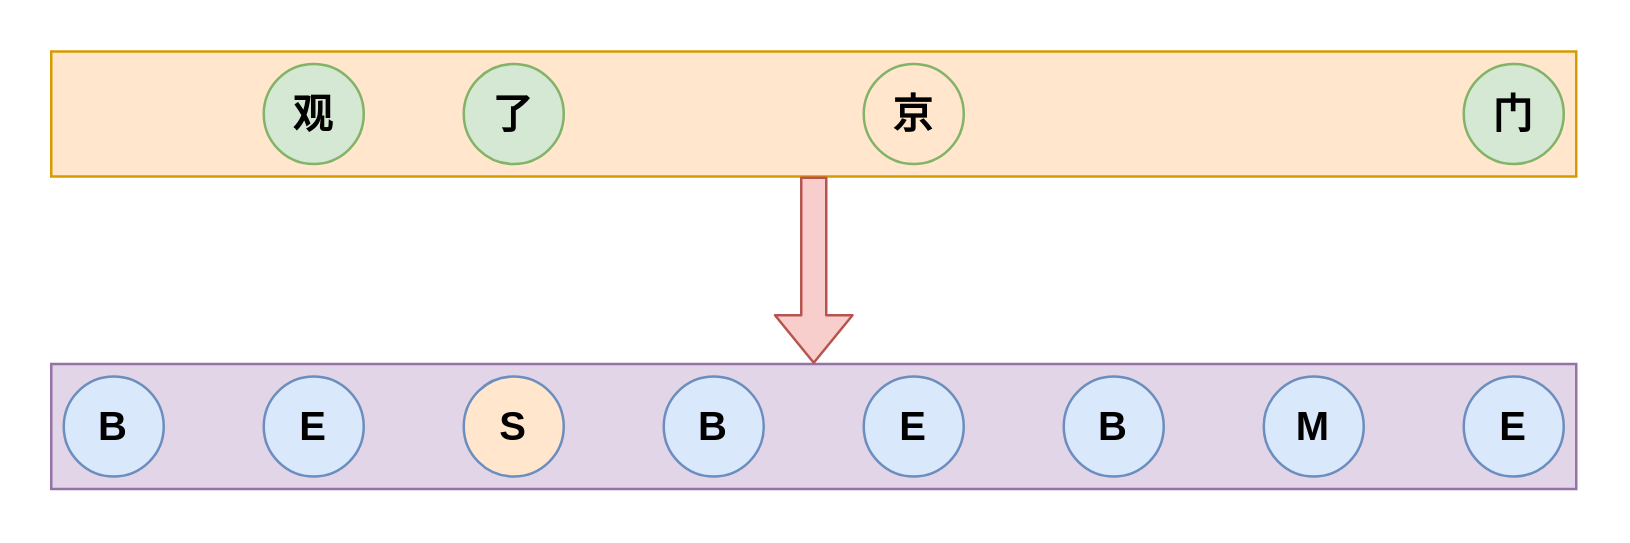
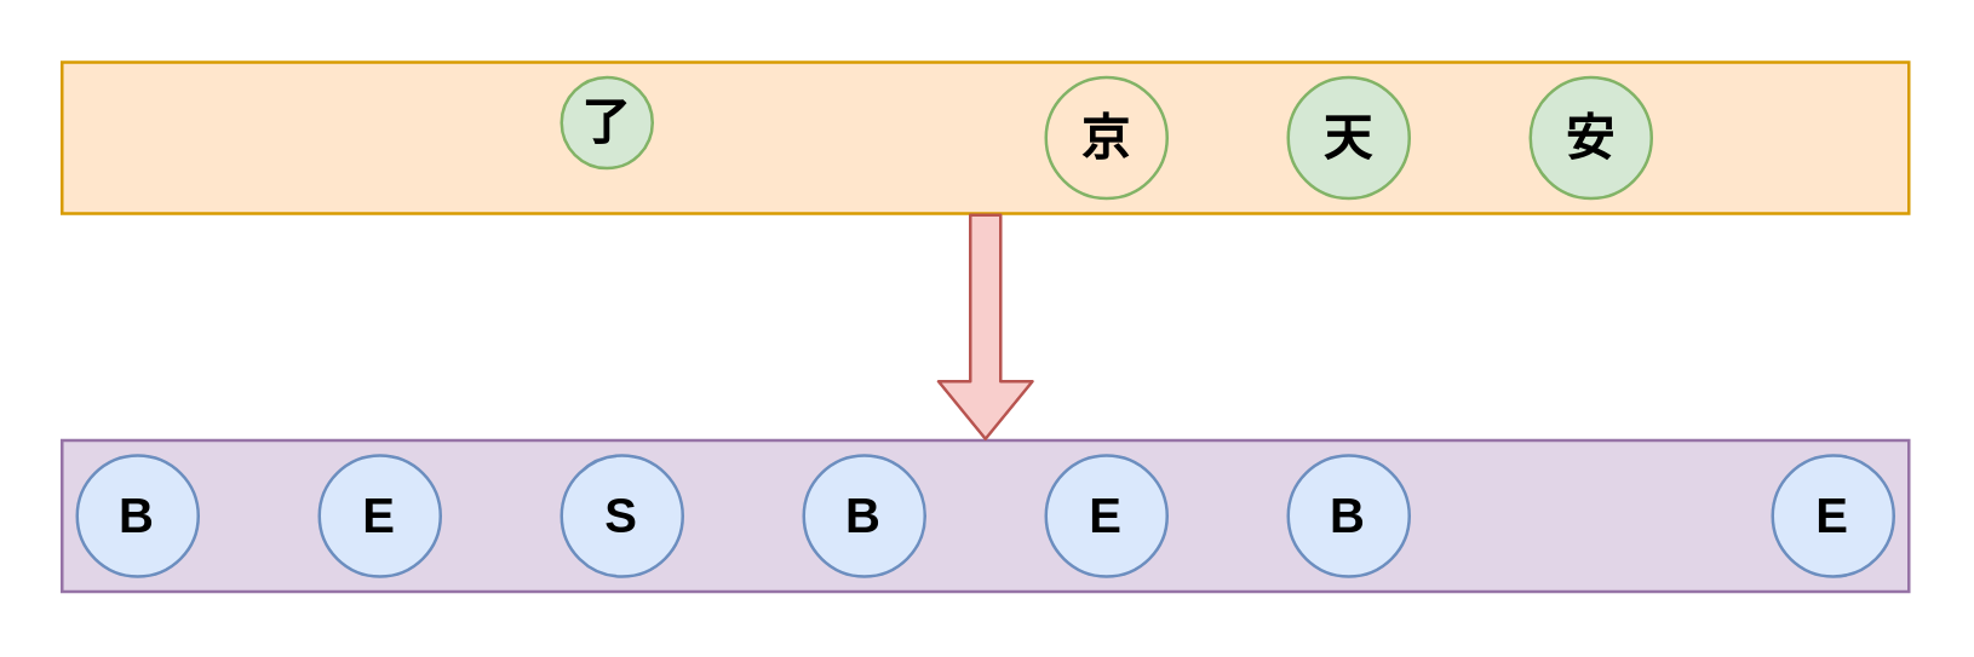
  <mxCell id="0" />
  <mxCell id="1" parent="0" />
  <mxCell id="2" value="" style="rounded=0;whiteSpace=wrap;html=1;fontSize=16;fillColor=#ffe6cc;strokeColor=#d79b00;" vertex="1" parent="1"><mxGeometry x="20" y="20" width="610" height="50" as="geometry" /></mxCell>
- <mxCell id="3" value="&lt;b style=&quot;font-size: 16px&quot;&gt;观&lt;/b&gt;" style="ellipse;whiteSpace=wrap;html=1;aspect=fixed;fontSize=16;fillColor=#d5e8d4;strokeColor=#82b366;" vertex="1" parent="1"><mxGeometry x="105" y="25" width="40" height="40" as="geometry" /></mxCell>
- <mxCell id="4" value="&lt;b&gt;了&lt;/b&gt;" style="ellipse;whiteSpace=wrap;html=1;aspect=fixed;fontSize=16;fillColor=#d5e8d4;strokeColor=#82b366;" vertex="1" parent="1"><mxGeometry x="185" y="25" width="40" height="40" as="geometry" /></mxCell>
+ <mxCell id="4" value="&lt;b&gt;了&lt;/b&gt;" style="ellipse;whiteSpace=wrap;html=1;aspect=fixed;fontSize=16;fillColor=#d5e8d4;strokeColor=#82b366;" vertex="1" parent="1"><mxGeometry x="185" y="25" width="30" height="30" as="geometry" /></mxCell>
  <mxCell id="5" value="&lt;b&gt;京&lt;/b&gt;" style="ellipse;whiteSpace=wrap;html=1;aspect=fixed;fontSize=16;fillColor=#ffe6cc;strokeColor=#82b366;" vertex="1" parent="1"><mxGeometry x="345" y="25" width="40" height="40" as="geometry" /></mxCell>
- <mxCell id="8" value="&lt;b&gt;门&lt;/b&gt;" style="ellipse;whiteSpace=wrap;html=1;aspect=fixed;fontSize=16;fillColor=#d5e8d4;strokeColor=#82b366;" vertex="1" parent="1"><mxGeometry x="585" y="25" width="40" height="40" as="geometry" /></mxCell>
+ <mxCell id="6" value="&lt;b&gt;天&lt;/b&gt;" style="ellipse;whiteSpace=wrap;html=1;aspect=fixed;fontSize=16;fillColor=#d5e8d4;strokeColor=#82b366;" vertex="1" parent="1"><mxGeometry x="425" y="25" width="40" height="40" as="geometry" /></mxCell>
+ <mxCell id="7" value="&lt;b&gt;安&lt;/b&gt;" style="ellipse;whiteSpace=wrap;html=1;aspect=fixed;fontSize=16;fillColor=#d5e8d4;strokeColor=#82b366;" vertex="1" parent="1"><mxGeometry x="505" y="25" width="40" height="40" as="geometry" /></mxCell>
  <mxCell id="9" value="" style="rounded=0;whiteSpace=wrap;html=1;fontSize=16;fillColor=#e1d5e7;strokeColor=#9673a6;" vertex="1" parent="1"><mxGeometry x="20" y="145" width="610" height="50" as="geometry" /></mxCell>
  <mxCell id="10" value="&lt;b&gt;B&lt;/b&gt;" style="ellipse;whiteSpace=wrap;html=1;aspect=fixed;fontSize=16;fillColor=#dae8fc;strokeColor=#6c8ebf;" vertex="1" parent="1"><mxGeometry x="25" y="150" width="40" height="40" as="geometry" /></mxCell>
  <mxCell id="11" value="&lt;b&gt;E&lt;/b&gt;" style="ellipse;whiteSpace=wrap;html=1;aspect=fixed;fontSize=16;fillColor=#dae8fc;strokeColor=#6c8ebf;" vertex="1" parent="1"><mxGeometry x="105" y="150" width="40" height="40" as="geometry" /></mxCell>
- <mxCell id="12" value="&lt;b&gt;S&lt;/b&gt;" style="ellipse;whiteSpace=wrap;html=1;aspect=fixed;fontSize=16;fillColor=#ffe6cc;strokeColor=#6c8ebf;" vertex="1" parent="1"><mxGeometry x="185" y="150" width="40" height="40" as="geometry" /></mxCell>
+ <mxCell id="12" value="&lt;b&gt;S&lt;/b&gt;" style="ellipse;whiteSpace=wrap;html=1;aspect=fixed;fontSize=16;fillColor=#dae8fc;strokeColor=#6c8ebf;" vertex="1" parent="1"><mxGeometry x="185" y="150" width="40" height="40" as="geometry" /></mxCell>
  <mxCell id="13" value="&lt;b&gt;B&lt;/b&gt;" style="ellipse;whiteSpace=wrap;html=1;aspect=fixed;fontSize=16;fillColor=#dae8fc;strokeColor=#6c8ebf;" vertex="1" parent="1"><mxGeometry x="265" y="150" width="40" height="40" as="geometry" /></mxCell>
  <mxCell id="14" value="&lt;b&gt;E&lt;/b&gt;" style="ellipse;whiteSpace=wrap;html=1;aspect=fixed;fontSize=16;fillColor=#dae8fc;strokeColor=#6c8ebf;" vertex="1" parent="1"><mxGeometry x="345" y="150" width="40" height="40" as="geometry" /></mxCell>
  <mxCell id="15" value="&lt;b&gt;B&lt;/b&gt;" style="ellipse;whiteSpace=wrap;html=1;aspect=fixed;fontSize=16;fillColor=#dae8fc;strokeColor=#6c8ebf;" vertex="1" parent="1"><mxGeometry x="425" y="150" width="40" height="40" as="geometry" /></mxCell>
- <mxCell id="16" value="&lt;b&gt;M&lt;/b&gt;" style="ellipse;whiteSpace=wrap;html=1;aspect=fixed;fontSize=16;fillColor=#dae8fc;strokeColor=#6c8ebf;" vertex="1" parent="1"><mxGeometry x="505" y="150" width="40" height="40" as="geometry" /></mxCell>
  <mxCell id="17" value="&lt;b&gt;E&lt;/b&gt;" style="ellipse;whiteSpace=wrap;html=1;aspect=fixed;fontSize=16;fillColor=#dae8fc;strokeColor=#6c8ebf;" vertex="1" parent="1"><mxGeometry x="585" y="150" width="40" height="40" as="geometry" /></mxCell>
  <mxCell id="18" value="" style="shape=flexArrow;endArrow=classic;html=1;fontSize=16;exitX=0.5;exitY=1;exitDx=0;exitDy=0;fillColor=#f8cecc;strokeColor=#b85450;" edge="1" parent="1" source="2" target="9"><mxGeometry width="50" height="50" relative="1" as="geometry"><mxPoint x="175" y="325" as="sourcePoint" /><mxPoint x="225" y="275" as="targetPoint" /></mxGeometry></mxCell>
